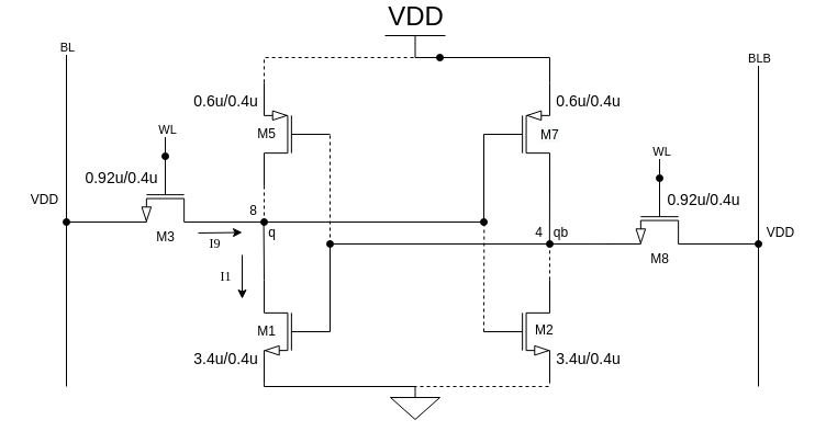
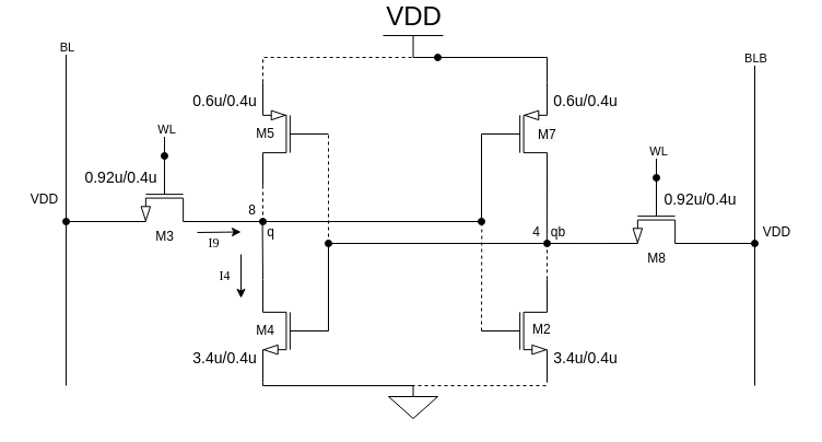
  <mxCell id="0" />
  <mxCell id="1" parent="0" />
  <mxCell id="2" value="" style="verticalLabelPosition=bottom;shadow=0;dashed=0;align=center;html=1;verticalAlign=top;shape=mxgraph.electrical.transistors.pmos;pointerEvents=1;rotation=-180;flipV=1;" vertex="1" parent="1"><mxGeometry x="240" y="60" width="60" height="100" as="geometry" /></mxCell>
  <mxCell id="3" value="" style="verticalLabelPosition=bottom;shadow=0;dashed=0;align=center;html=1;verticalAlign=top;shape=mxgraph.electrical.transistors.pmos;pointerEvents=1;" vertex="1" parent="1"><mxGeometry x="440" y="60" width="60" height="100" as="geometry" /></mxCell>
  <mxCell id="4" value="" style="verticalLabelPosition=bottom;shadow=0;dashed=0;align=center;html=1;verticalAlign=top;shape=mxgraph.electrical.transistors.nmos;pointerEvents=1;" vertex="1" parent="1"><mxGeometry x="440" y="240" width="60" height="100" as="geometry" /></mxCell>
  <mxCell id="5" value="" style="verticalLabelPosition=bottom;shadow=0;dashed=0;align=center;html=1;verticalAlign=top;shape=mxgraph.electrical.transistors.nmos;pointerEvents=1;rotation=-180;flipV=1;" vertex="1" parent="1"><mxGeometry x="240" y="240" width="60" height="100" as="geometry" /></mxCell>
  <mxCell id="6" value="" style="endArrow=none;html=1;exitX=0.993;exitY=1.069;exitDx=0;exitDy=0;exitPerimeter=0;" edge="1" parent="1" source="44"><mxGeometry width="50" height="50" relative="1" as="geometry"><mxPoint x="500" y="250" as="sourcePoint" /><mxPoint x="500" y="140" as="targetPoint" /></mxGeometry></mxCell>
  <mxCell id="7" value="" style="endArrow=none;html=1;entryX=0;entryY=0.5;entryDx=0;entryDy=0;entryPerimeter=0;" edge="1" parent="1"><mxGeometry width="50" height="50" relative="1" as="geometry"><mxPoint x="440" y="190" as="sourcePoint" /><mxPoint x="440" y="110" as="targetPoint" /></mxGeometry></mxCell>
  <mxCell id="8" value="" style="endArrow=none;html=1;entryX=1;entryY=0;entryDx=0;entryDy=0;entryPerimeter=0;edgeStyle=orthogonalEdgeStyle;rounded=0;" edge="1" parent="1" target="3"><mxGeometry width="50" height="50" relative="1" as="geometry"><mxPoint x="380" y="40" as="sourcePoint" /><mxPoint x="500" y="50.003" as="targetPoint" /><Array as="points"><mxPoint x="500" y="40" /></Array></mxGeometry></mxCell>
  <mxCell id="9" value="" style="endArrow=none;html=1;rounded=0;jumpStyle=arc;exitX=1;exitY=1;exitDx=0;exitDy=0;exitPerimeter=0;entryX=0.5;entryY=0;entryDx=0;entryDy=0;entryPerimeter=0;" edge="1" parent="1" source="5" target="22"><mxGeometry width="50" height="50" relative="1" as="geometry"><mxPoint x="240" y="360" as="sourcePoint" /><mxPoint x="570" y="380" as="targetPoint" /><Array as="points"><mxPoint x="240" y="340" /><mxPoint x="370" y="340" /></Array></mxGeometry></mxCell>
  <mxCell id="10" value="M3" style="verticalLabelPosition=bottom;shadow=0;dashed=0;align=center;html=1;verticalAlign=top;shape=mxgraph.electrical.transistors.nmos;pointerEvents=1;direction=south;" vertex="1" parent="1"><mxGeometry x="100" y="130" width="100" height="60" as="geometry" /></mxCell>
  <mxCell id="11" value="M8" style="verticalLabelPosition=bottom;shadow=0;dashed=0;align=center;html=1;verticalAlign=top;shape=mxgraph.electrical.transistors.nmos;pointerEvents=1;direction=south;" vertex="1" parent="1"><mxGeometry x="550" y="150" width="100" height="60" as="geometry" /></mxCell>
  <mxCell id="12" value="" style="endArrow=oval;html=1;jumpStyle=arc;jumpSize=13;startArrow=oval;startFill=1;endFill=1;" edge="1" parent="1"><mxGeometry width="50" height="50" relative="1" as="geometry"><mxPoint x="240" y="190" as="sourcePoint" /><mxPoint x="440" y="190" as="targetPoint" /></mxGeometry></mxCell>
  <mxCell id="13" value="" style="endArrow=none;html=1;" edge="1" parent="1"><mxGeometry width="50" height="50" relative="1" as="geometry"><mxPoint x="170" y="190" as="sourcePoint" /><mxPoint x="240" y="190" as="targetPoint" /></mxGeometry></mxCell>
  <mxCell id="14" value="" style="endArrow=oval;html=1;jumpStyle=arc;jumpSize=13;startArrow=oval;startFill=1;endFill=1;" edge="1" parent="1"><mxGeometry width="50" height="50" relative="1" as="geometry"><mxPoint x="300" y="210" as="sourcePoint" /><mxPoint x="500" y="210" as="targetPoint" /></mxGeometry></mxCell>
  <mxCell id="15" value="" style="endArrow=none;html=1;entryX=1.001;entryY=1.675;entryDx=0;entryDy=0;entryPerimeter=0;" edge="1" parent="1" target="11"><mxGeometry width="50" height="50" relative="1" as="geometry"><mxPoint x="500" y="210" as="sourcePoint" /><mxPoint x="540" y="210" as="targetPoint" /></mxGeometry></mxCell>
- <mxCell id="16" value="M1" style="text;html=1;resizable=0;autosize=1;align=center;verticalAlign=middle;points=[];fillColor=none;strokeColor=none;rounded=0;" vertex="1" parent="1"><mxGeometry x="227" y="280" width="30" height="20" as="geometry" /></mxCell>
+ <mxCell id="16" value="M4" style="text;html=1;resizable=0;autosize=1;align=center;verticalAlign=middle;points=[];fillColor=none;strokeColor=none;rounded=0;" vertex="1" parent="1"><mxGeometry x="227" y="280" width="30" height="20" as="geometry" /></mxCell>
  <mxCell id="17" value="M5" style="text;html=1;resizable=0;autosize=1;align=center;verticalAlign=middle;points=[];fillColor=none;strokeColor=none;rounded=0;" vertex="1" parent="1"><mxGeometry x="227" y="100" width="30" height="20" as="geometry" /></mxCell>
  <mxCell id="18" value="&lt;span style=&quot;color: rgb(0 , 0 , 0) ; font-family: &amp;#34;helvetica&amp;#34; ; font-size: 12px ; font-style: normal ; font-weight: 400 ; letter-spacing: normal ; text-align: center ; text-indent: 0px ; text-transform: none ; word-spacing: 0px ; background-color: rgb(248 , 249 , 250) ; display: inline ; float: none&quot;&gt;M7&lt;/span&gt;" style="text;whiteSpace=wrap;html=1;" vertex="1" parent="1"><mxGeometry x="490" y="97" width="40" height="30" as="geometry" /></mxCell>
  <mxCell id="19" value="&lt;span style=&quot;color: rgb(0 , 0 , 0) ; font-family: &amp;#34;helvetica&amp;#34; ; font-size: 12px ; font-style: normal ; font-weight: 400 ; letter-spacing: normal ; text-align: center ; text-indent: 0px ; text-transform: none ; word-spacing: 0px ; background-color: rgb(248 , 249 , 250) ; display: inline ; float: none&quot;&gt;M2&lt;/span&gt;" style="text;whiteSpace=wrap;html=1;" vertex="1" parent="1"><mxGeometry x="485" y="275" width="40" height="30" as="geometry" /></mxCell>
  <mxCell id="20" style="edgeStyle=orthogonalEdgeStyle;rounded=0;orthogonalLoop=1;jettySize=auto;html=1;exitX=0.5;exitY=0;exitDx=0;exitDy=0;exitPerimeter=0;startArrow=none;startFill=0;endArrow=oval;endFill=1;" edge="1" parent="1" source="21"><mxGeometry relative="1" as="geometry"><mxPoint x="400" y="39.833" as="targetPoint" /></mxGeometry></mxCell>
  <mxCell id="21" value="VDD" style="verticalLabelPosition=top;verticalAlign=bottom;shape=mxgraph.electrical.signal_sources.vdd;shadow=0;dashed=0;align=center;strokeWidth=1;fontSize=24;html=1;flipV=1;" vertex="1" parent="1"><mxGeometry x="350" y="20" width="55" height="20" as="geometry" /></mxCell>
  <mxCell id="22" value="" style="pointerEvents=1;verticalLabelPosition=bottom;shadow=0;dashed=0;align=center;html=1;verticalAlign=top;shape=mxgraph.electrical.signal_sources.signal_ground;" vertex="1" parent="1"><mxGeometry x="355" y="340" width="45" height="30" as="geometry" /></mxCell>
  <mxCell id="23" value="" style="endArrow=none;html=1;" edge="1" parent="1"><mxGeometry width="50" height="50" relative="1" as="geometry"><mxPoint x="690" y="340" as="sourcePoint" /><mxPoint x="690" y="40" as="targetPoint" /></mxGeometry></mxCell>
  <mxCell id="24" value="BLB" style="edgeLabel;html=1;align=center;verticalAlign=middle;resizable=0;points=[];" vertex="1" connectable="0" parent="23"><mxGeometry x="0.823" y="-1" relative="1" as="geometry"><mxPoint x="-1" y="-27" as="offset" /></mxGeometry></mxCell>
  <mxCell id="25" value="" style="endArrow=none;html=1;" edge="1" parent="1"><mxGeometry width="50" height="50" relative="1" as="geometry"><mxPoint x="60" y="340" as="sourcePoint" /><mxPoint x="60" y="30" as="targetPoint" /></mxGeometry></mxCell>
  <mxCell id="26" value="BL" style="edgeLabel;html=1;align=center;verticalAlign=middle;resizable=0;points=[];" vertex="1" connectable="0" parent="25"><mxGeometry x="0.854" relative="1" as="geometry"><mxPoint y="-23" as="offset" /></mxGeometry></mxCell>
  <mxCell id="27" value="" style="endArrow=oval;html=1;endFill=1;" edge="1" parent="1"><mxGeometry width="50" height="50" relative="1" as="geometry"><mxPoint x="630" y="210" as="sourcePoint" /><mxPoint x="690" y="210" as="targetPoint" /></mxGeometry></mxCell>
  <mxCell id="28" value="" style="endArrow=none;html=1;endFill=0;startArrow=oval;startFill=1;entryX=1;entryY=1.679;entryDx=0;entryDy=0;entryPerimeter=0;" edge="1" parent="1" target="10"><mxGeometry width="50" height="50" relative="1" as="geometry"><mxPoint x="60" y="190" as="sourcePoint" /><mxPoint x="105" y="180" as="targetPoint" /></mxGeometry></mxCell>
  <mxCell id="29" value="q" style="text;html=1;resizable=0;autosize=1;align=center;verticalAlign=middle;points=[];fillColor=none;strokeColor=none;rounded=0;" vertex="1" parent="1"><mxGeometry x="237" y="190" width="20" height="20" as="geometry" /></mxCell>
  <mxCell id="30" value="qb" style="text;html=1;resizable=0;autosize=1;align=center;verticalAlign=middle;points=[];fillColor=none;strokeColor=none;rounded=0;" vertex="1" parent="1"><mxGeometry x="495" y="190" width="30" height="20" as="geometry" /></mxCell>
  <mxCell id="31" value="" style="endArrow=oval;html=1;startArrow=none;startFill=0;endFill=1;entryX=0;entryY=0.5;entryDx=0;entryDy=0;entryPerimeter=0;" edge="1" parent="1" target="10"><mxGeometry width="50" height="50" relative="1" as="geometry"><mxPoint x="150" y="100" as="sourcePoint" /><mxPoint x="150" y="120" as="targetPoint" /></mxGeometry></mxCell>
  <mxCell id="32" value="WL" style="edgeLabel;html=1;align=center;verticalAlign=middle;resizable=0;points=[];" vertex="1" connectable="0" parent="31"><mxGeometry x="-0.661" relative="1" as="geometry"><mxPoint x="1" as="offset" /></mxGeometry></mxCell>
  <mxCell id="33" value="" style="endArrow=oval;html=1;startArrow=none;startFill=0;endFill=1;entryX=0;entryY=0.5;entryDx=0;entryDy=0;entryPerimeter=0;" edge="1" parent="1"><mxGeometry width="50" height="50" relative="1" as="geometry"><mxPoint x="600" y="120" as="sourcePoint" /><mxPoint x="600" y="150" as="targetPoint" /></mxGeometry></mxCell>
  <mxCell id="34" value="WL" style="edgeLabel;html=1;align=center;verticalAlign=middle;resizable=0;points=[];" vertex="1" connectable="0" parent="33"><mxGeometry x="-0.661" relative="1" as="geometry"><mxPoint x="1" as="offset" /></mxGeometry></mxCell>
  <mxCell id="35" value="0.92u/0.4u" style="text;html=1;resizable=0;autosize=1;align=center;verticalAlign=middle;points=[];fillColor=none;strokeColor=none;rounded=0;fontSize=14;" vertex="1" parent="1"><mxGeometry x="70" y="140" width="80" height="20" as="geometry" /></mxCell>
  <mxCell id="36" value="0.92u/0.4u" style="text;html=1;resizable=0;autosize=1;align=center;verticalAlign=middle;points=[];fillColor=none;strokeColor=none;rounded=0;strokeWidth=1;fontSize=14;" vertex="1" parent="1"><mxGeometry x="600" y="160" width="80" height="20" as="geometry" /></mxCell>
  <mxCell id="37" value="3.4u/0.4u" style="text;html=1;resizable=0;autosize=1;align=center;verticalAlign=middle;points=[];fillColor=none;strokeColor=none;rounded=0;fontSize=14;" vertex="1" parent="1"><mxGeometry x="170" y="305" width="70" height="20" as="geometry" /></mxCell>
  <mxCell id="38" value="3.4u/0.4u" style="text;html=1;resizable=0;autosize=1;align=center;verticalAlign=middle;points=[];fillColor=none;strokeColor=none;rounded=0;fontSize=14;" vertex="1" parent="1"><mxGeometry x="500" y="305" width="70" height="20" as="geometry" /></mxCell>
  <mxCell id="39" value="0.6u/0.4u" style="text;html=1;resizable=0;autosize=1;align=center;verticalAlign=middle;points=[];fillColor=none;strokeColor=none;rounded=0;fontSize=14;" vertex="1" parent="1"><mxGeometry x="170" y="70" width="70" height="20" as="geometry" /></mxCell>
  <mxCell id="40" value="0.6u/0.4u" style="text;html=1;resizable=0;autosize=1;align=center;verticalAlign=middle;points=[];fillColor=none;strokeColor=none;rounded=0;fontSize=14;" vertex="1" parent="1"><mxGeometry x="500" y="70" width="70" height="20" as="geometry" /></mxCell>
  <mxCell id="41" value="" style="endArrow=none;dashed=1;html=1;entryX=1;entryY=1;entryDx=0;entryDy=0;entryPerimeter=0;" edge="1" parent="1" target="2"><mxGeometry width="50" height="50" relative="1" as="geometry"><mxPoint x="240" y="190" as="sourcePoint" /><mxPoint x="240" y="160" as="targetPoint" /></mxGeometry></mxCell>
  <mxCell id="42" value="" style="endArrow=none;html=1;exitX=1;exitY=0;exitDx=0;exitDy=0;exitPerimeter=0;entryX=0.13;entryY=0.05;entryDx=0;entryDy=0;entryPerimeter=0;" edge="1" parent="1" source="5" target="29"><mxGeometry width="50" height="50" relative="1" as="geometry"><mxPoint x="400" y="220" as="sourcePoint" /><mxPoint x="450" y="170" as="targetPoint" /></mxGeometry></mxCell>
  <mxCell id="43" value="8" style="text;html=1;align=center;verticalAlign=middle;resizable=0;points=[];autosize=1;strokeColor=none;" vertex="1" parent="1"><mxGeometry x="220" y="170" width="20" height="20" as="geometry" /></mxCell>
  <mxCell id="44" value="4" style="text;html=1;align=center;verticalAlign=middle;resizable=0;points=[];autosize=1;strokeColor=none;" vertex="1" parent="1"><mxGeometry x="480" y="190" width="20" height="20" as="geometry" /></mxCell>
  <mxCell id="45" value="" style="endArrow=none;html=1;exitX=0;exitY=0.5;exitDx=0;exitDy=0;exitPerimeter=0;" edge="1" parent="1" source="5"><mxGeometry width="50" height="50" relative="1" as="geometry"><mxPoint x="300.4" y="261.857" as="sourcePoint" /><mxPoint x="300" y="210" as="targetPoint" /></mxGeometry></mxCell>
  <mxCell id="46" value="" style="endArrow=none;dashed=1;html=1;entryX=1;entryY=1;entryDx=0;entryDy=0;entryPerimeter=0;" edge="1" parent="1"><mxGeometry width="50" height="50" relative="1" as="geometry"><mxPoint x="300" y="210" as="sourcePoint" /><mxPoint x="300" y="110.003" as="targetPoint" /></mxGeometry></mxCell>
  <mxCell id="47" value="" style="endArrow=none;dashed=1;html=1;entryX=0.5;entryY=0;entryDx=0;entryDy=0;entryPerimeter=0;rounded=0;exitX=1;exitY=0;exitDx=0;exitDy=0;exitPerimeter=0;" edge="1" parent="1" source="2" target="21"><mxGeometry width="50" height="50" relative="1" as="geometry"><mxPoint x="240" y="40" as="sourcePoint" /><mxPoint x="460" y="220" as="targetPoint" /><Array as="points"><mxPoint x="240" y="40" /></Array></mxGeometry></mxCell>
  <mxCell id="48" value="" style="endArrow=none;dashed=1;html=1;entryX=1;entryY=1;entryDx=0;entryDy=0;entryPerimeter=0;" edge="1" parent="1"><mxGeometry width="50" height="50" relative="1" as="geometry"><mxPoint x="500" y="242.86" as="sourcePoint" /><mxPoint x="500" y="210.003" as="targetPoint" /></mxGeometry></mxCell>
  <mxCell id="49" value="" style="endArrow=none;dashed=1;html=1;entryX=1;entryY=1;entryDx=0;entryDy=0;entryPerimeter=0;exitX=0;exitY=0.5;exitDx=0;exitDy=0;exitPerimeter=0;" edge="1" parent="1" source="4"><mxGeometry width="50" height="50" relative="1" as="geometry"><mxPoint x="440" y="270" as="sourcePoint" /><mxPoint x="440.31" y="190.003" as="targetPoint" /></mxGeometry></mxCell>
  <mxCell id="50" value="" style="endArrow=none;dashed=1;html=1;rounded=0;" edge="1" parent="1"><mxGeometry width="50" height="50" relative="1" as="geometry"><mxPoint x="370" y="340" as="sourcePoint" /><mxPoint x="500" y="340" as="targetPoint" /><Array as="points"><mxPoint x="370.25" y="340" /></Array></mxGeometry></mxCell>
  <mxCell id="51" value="" style="endArrow=classic;html=1;" edge="1" parent="1"><mxGeometry width="50" height="50" relative="1" as="geometry"><mxPoint x="180" y="200" as="sourcePoint" /><mxPoint x="220" y="199.5" as="targetPoint" /></mxGeometry></mxCell>
  <mxCell id="52" value="VDD" style="text;html=1;align=center;verticalAlign=middle;resizable=0;points=[];autosize=1;strokeColor=none;" vertex="1" parent="1"><mxGeometry x="20" y="160" width="40" height="20" as="geometry" /></mxCell>
  <mxCell id="53" value="VDD" style="text;html=1;align=center;verticalAlign=middle;resizable=0;points=[];autosize=1;strokeColor=none;" vertex="1" parent="1"><mxGeometry x="690" y="190" width="40" height="20" as="geometry" /></mxCell>
  <mxCell id="54" value="" style="endArrow=classic;html=1;" edge="1" parent="1"><mxGeometry width="50" height="50" relative="1" as="geometry"><mxPoint x="220" y="220" as="sourcePoint" /><mxPoint x="220" y="260" as="targetPoint" /></mxGeometry></mxCell>
  <mxCell id="55" value="I9" style="text;html=1;align=center;verticalAlign=middle;resizable=0;points=[];autosize=1;strokeColor=none;fontFamily=Verdana;" vertex="1" parent="1"><mxGeometry x="180" y="200" width="30" height="20" as="geometry" /></mxCell>
- <mxCell id="56" value="I1" style="text;html=1;align=center;verticalAlign=middle;resizable=0;points=[];autosize=1;strokeColor=none;fontFamily=Verdana;" vertex="1" parent="1"><mxGeometry x="190" y="230" width="30" height="20" as="geometry" /></mxCell>
+ <mxCell id="56" value="I4" style="text;html=1;align=center;verticalAlign=middle;resizable=0;points=[];autosize=1;strokeColor=none;fontFamily=Verdana;" vertex="1" parent="1"><mxGeometry x="190" y="230" width="30" height="20" as="geometry" /></mxCell>
